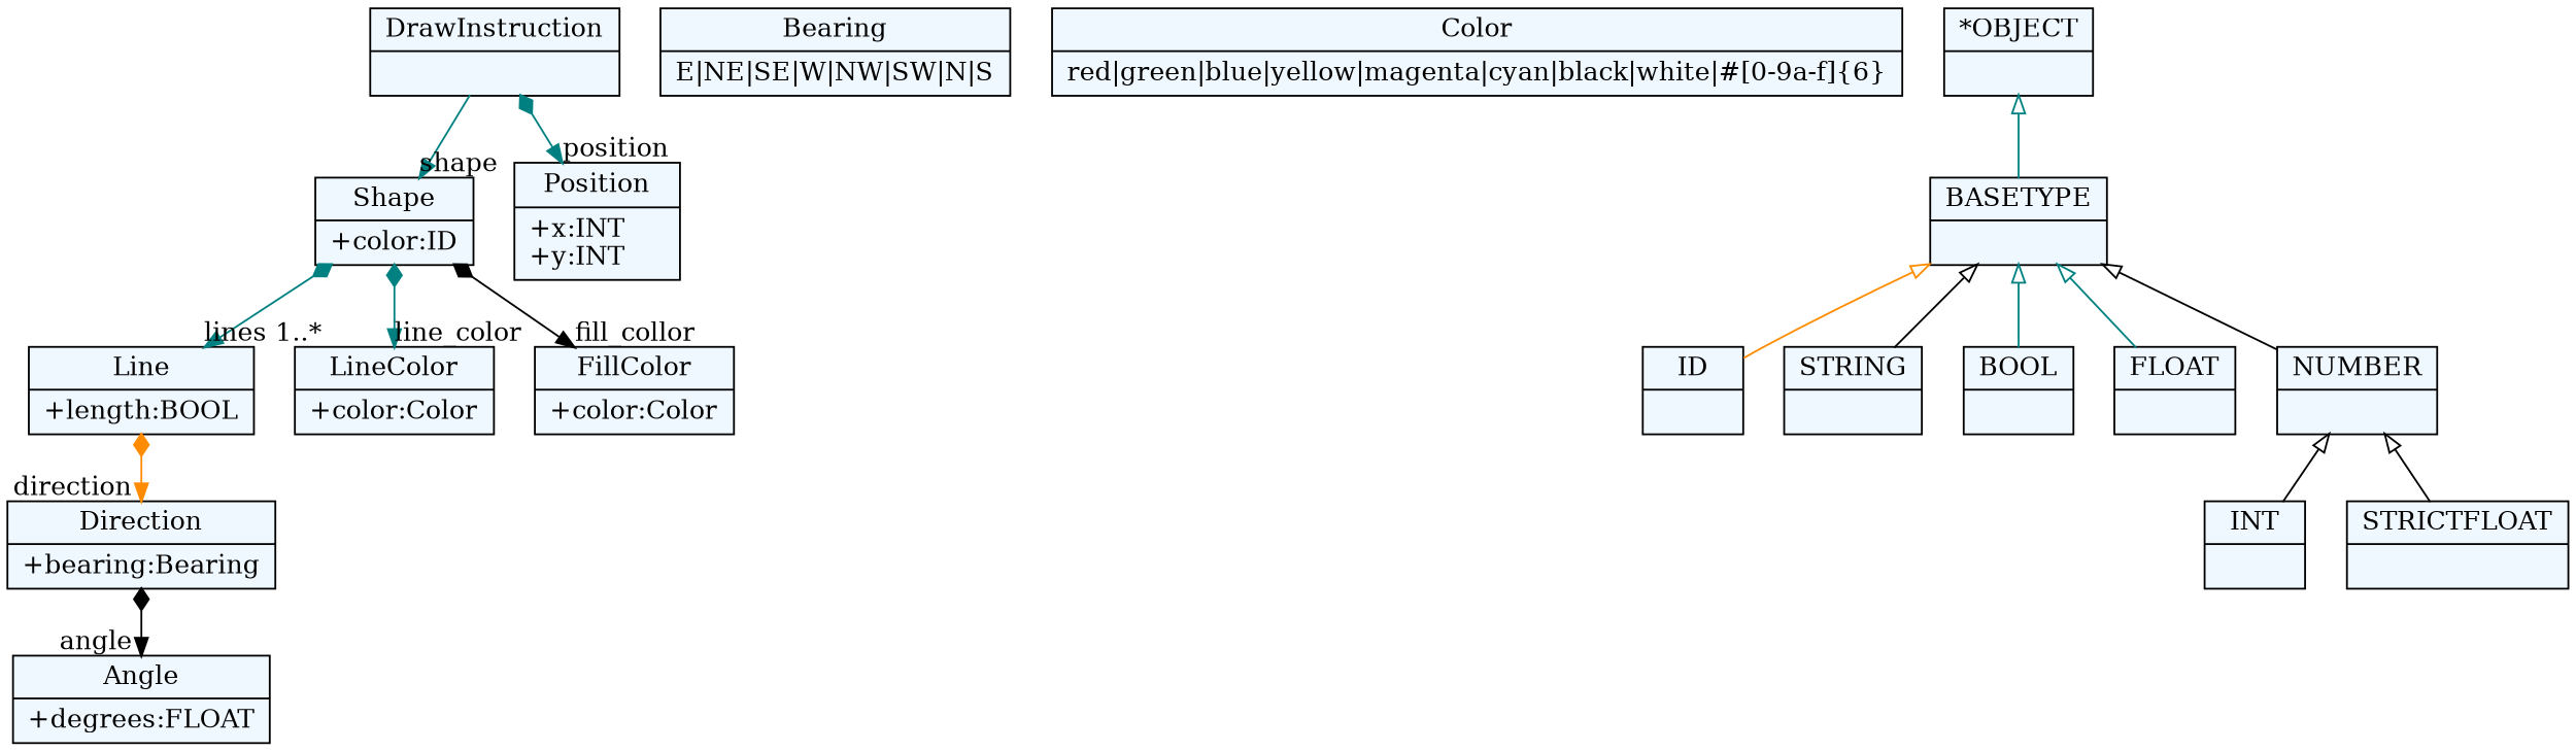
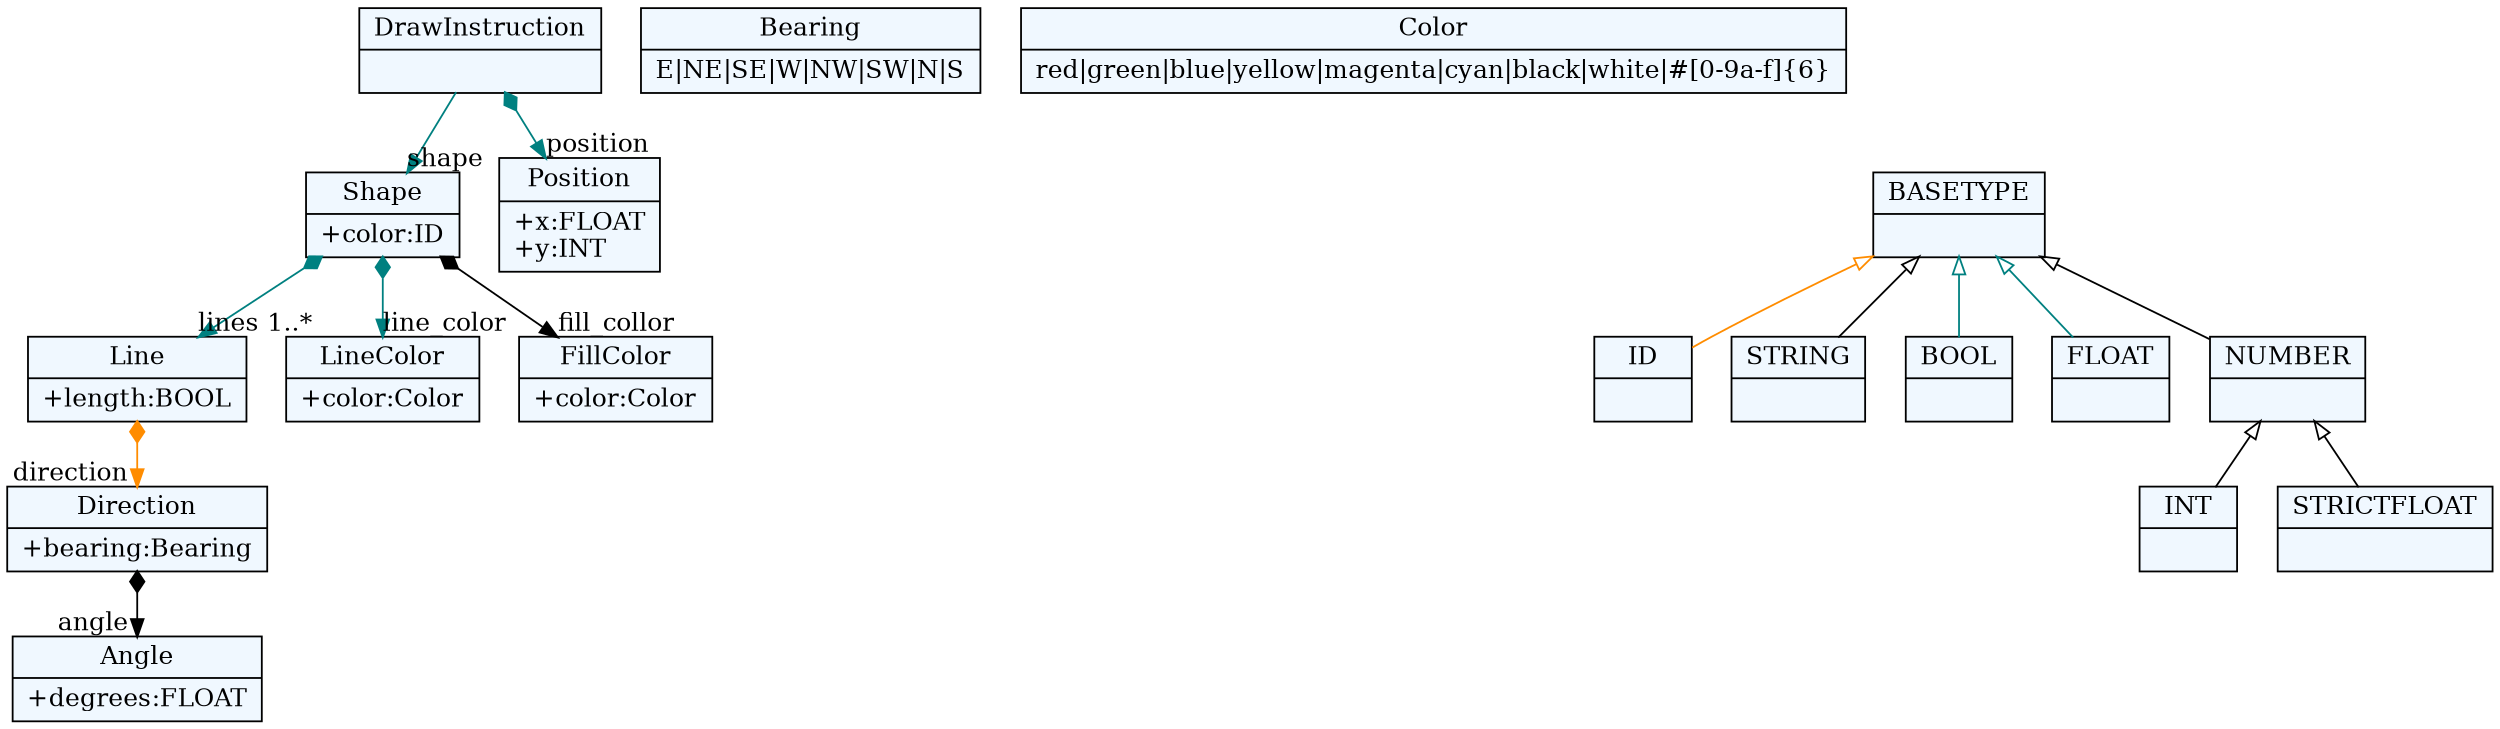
  digraph {
    fontname="Bitstream Vera Sans"
    fontsize=8
    nodesep=0.3
    node [fillcolor=aliceblue shape=record style=filled]
    edge [arrowtail=empty color=teal dir=back]
    n1 [label="{Shape|+color:ID\l}"]
    n2 [label="{Line|+length:BOOL\l}"]
    n3 [label="{LineColor|+color:Color\l}"]
    n4 [label="{FillColor|+color:Color\l}"]
    n5 [label="{DrawInstruction|}"]
-   n6 [label="{Position|+x:INT\l+y:INT\l}"]
+   n6 [label="{Position|+x:FLOAT\l+y:INT\l}"]
    n7 [label="{Direction|+bearing:Bearing\l}"]
    n8 [label="{Angle|+degrees:FLOAT\l}"]
    n9 [label="{Bearing|E\|NE\|SE\|W\|NW\|SW\|N\|S}"]
    n10 [label="{Color|red\|green\|blue\|yellow\|magenta\|cyan\|black\|white\|#[0-9a-f]\{6\}}"]
    n11 [label="{ID|}"]
    n12 [label="{STRING|}"]
    n13 [label="{BOOL|}"]
    n14 [label="{INT|}"]
    n15 [label="{FLOAT|}"]
    n16 [label="{STRICTFLOAT|}"]
    n17 [label="{NUMBER|}"]
    n18 [label="{BASETYPE|}"]
-   n19 [label="{*OBJECT|}"]
    n1 -> n2 [arrowtail=diamond dir=both headlabel="lines 1..*"]
    n1 -> n3 [arrowtail=diamond dir=both headlabel="line_color "]
    n1 -> n4 [arrowtail=diamond color=black dir=both headlabel="fill_collor "]
    n2 -> n7 [arrowtail=diamond color=darkorange dir=both headlabel="direction "]
    n5 -> n1 [dir=black headlabel="shape "]
    n5 -> n6 [arrowtail=diamond dir=both headlabel="position "]
    n7 -> n8 [arrowtail=diamond color=black dir=both headlabel="angle "]
    n17 -> n14 [color=black]
    n17 -> n16 [color=black]
    n18 -> n11 [color=darkorange]
    n18 -> n12 [color=black]
    n18 -> n13
    n18 -> n15
    n18 -> n17 [color=black]
-   n19 -> n18
  }
